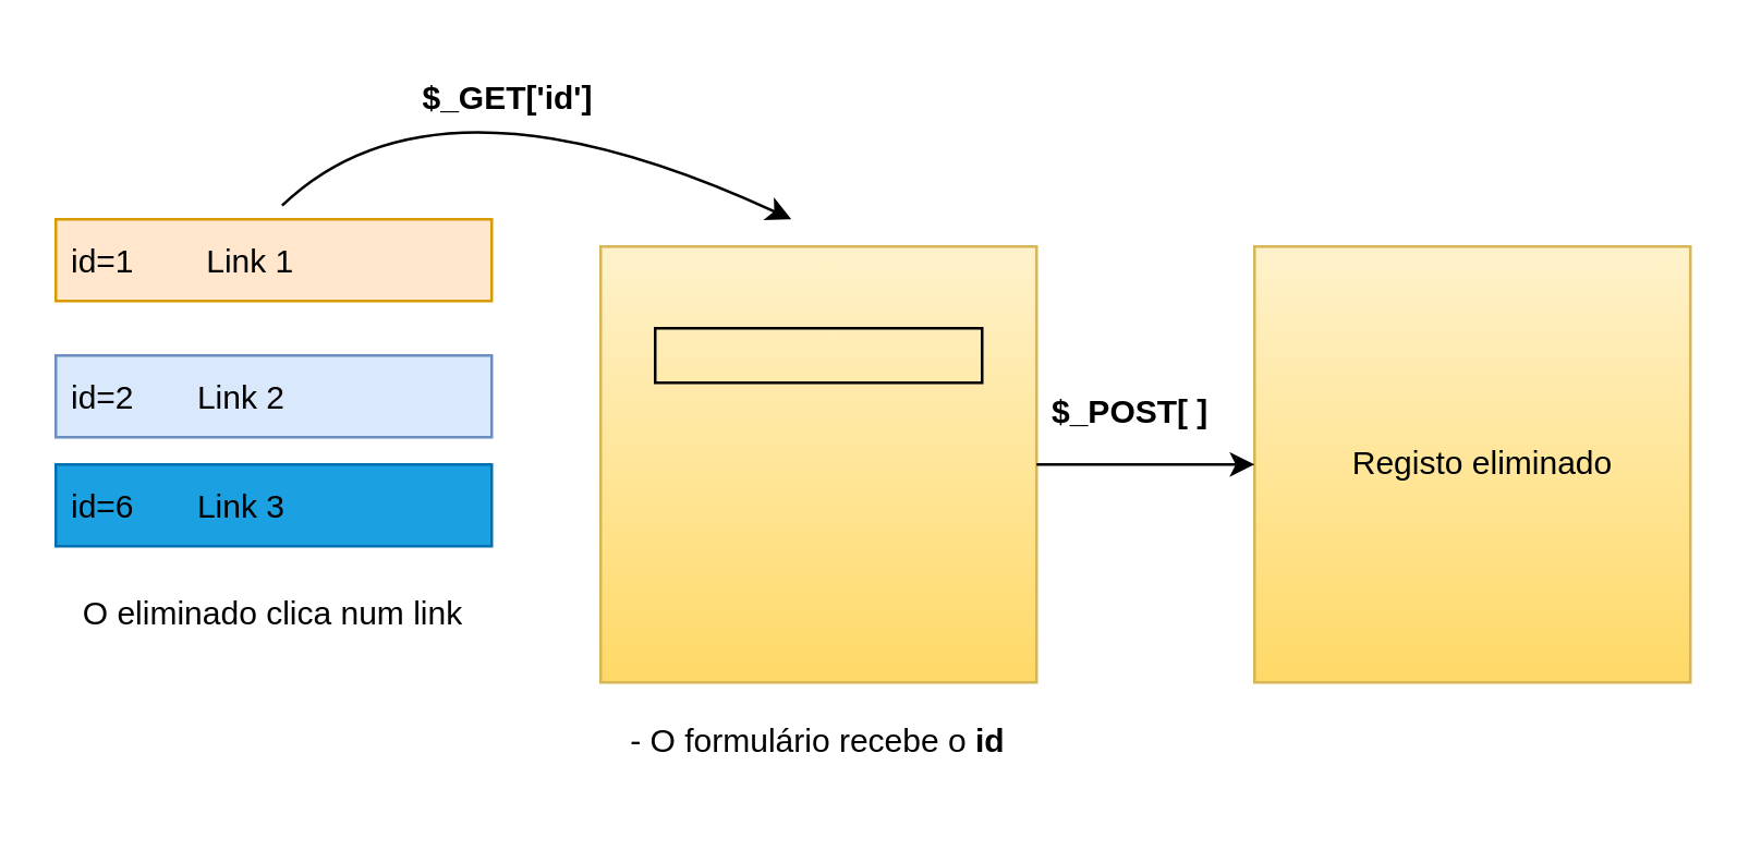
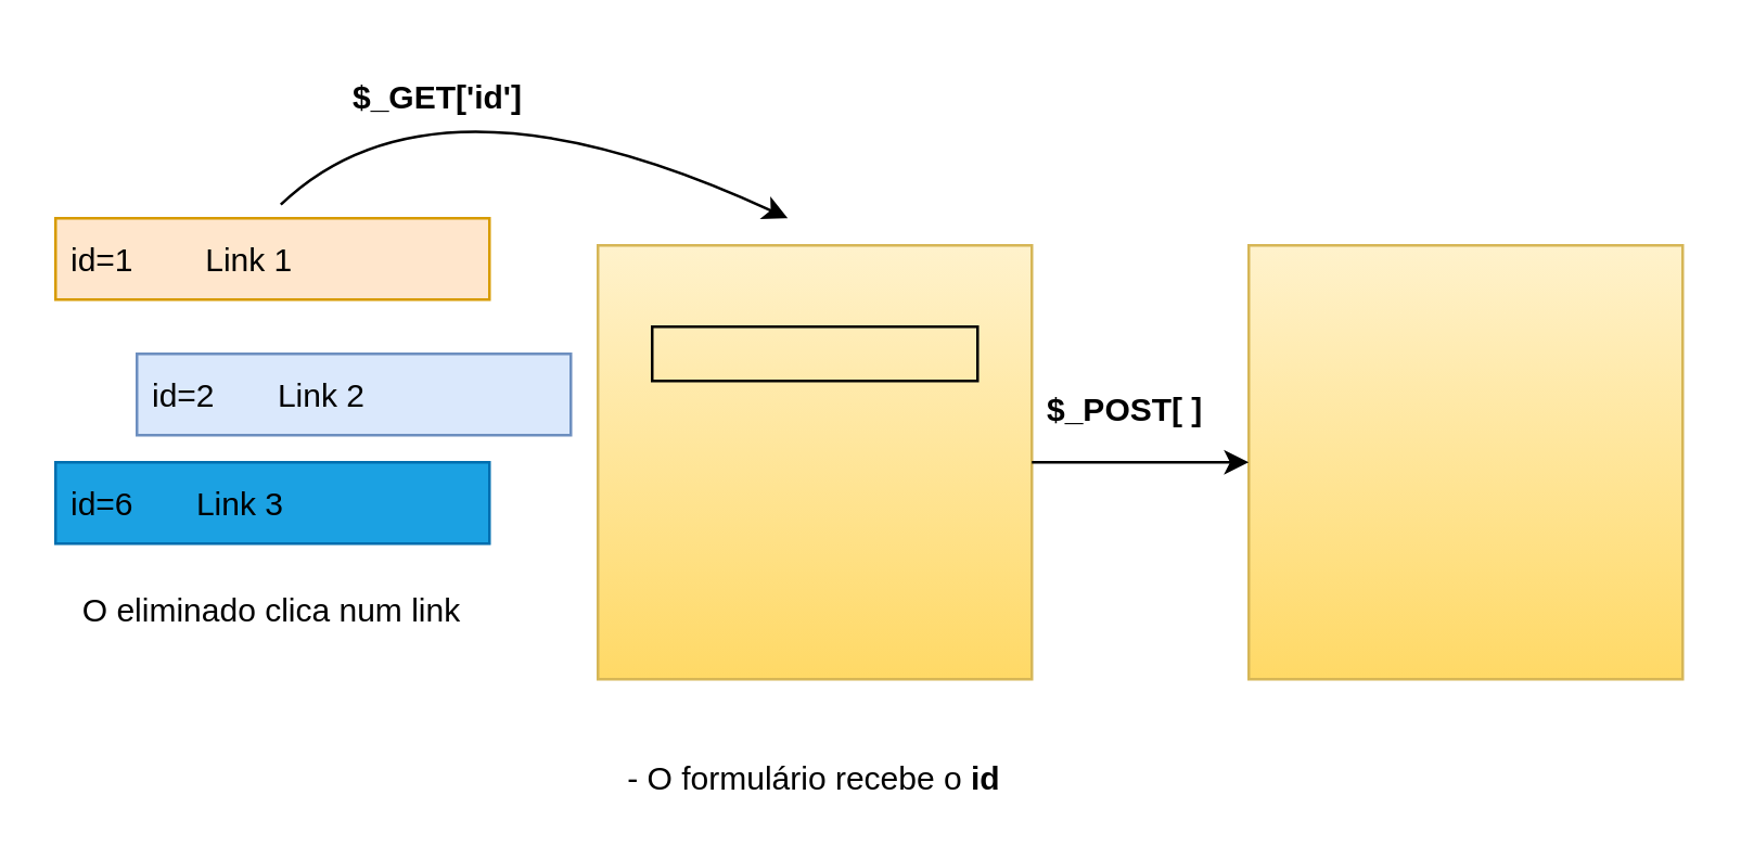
  <mxCell id="0" />
  <mxCell id="1" parent="0" />
  <mxCell id="2" value="" style="rounded=0;whiteSpace=wrap;html=1;fillColor=#fff2cc;gradientColor=#ffd966;strokeColor=#d6b656;" vertex="1" parent="1"><mxGeometry x="220" y="90" width="160" height="160" as="geometry" /></mxCell>
  <mxCell id="3" value="id=1        Link 1" style="text;strokeColor=#d79b00;fillColor=#ffe6cc;align=left;verticalAlign=middle;spacingLeft=4;spacingRight=4;overflow=hidden;points=[[0,0.5],[1,0.5]];portConstraint=eastwest;rotatable=0;" vertex="1" parent="1"><mxGeometry x="20" y="80" width="160" height="30" as="geometry" /></mxCell>
- <mxCell id="4" value="id=2       Link 2" style="text;strokeColor=#6c8ebf;fillColor=#dae8fc;align=left;verticalAlign=middle;spacingLeft=4;spacingRight=4;overflow=hidden;points=[[0,0.5],[1,0.5]];portConstraint=eastwest;rotatable=0;" vertex="1" parent="1"><mxGeometry x="20" y="130" width="160" height="30" as="geometry" /></mxCell>
+ <mxCell id="4" value="id=2       Link 2" style="text;strokeColor=#6c8ebf;fillColor=#dae8fc;align=left;verticalAlign=middle;spacingLeft=4;spacingRight=4;overflow=hidden;points=[[0,0.5],[1,0.5]];portConstraint=eastwest;rotatable=0;" vertex="1" parent="1"><mxGeometry x="50" y="130" width="160" height="30" as="geometry" /></mxCell>
  <mxCell id="5" value="id=6       Link 3" style="text;strokeColor=#006EAF;fillColor=#1ba1e2;align=left;verticalAlign=middle;spacingLeft=4;spacingRight=4;overflow=hidden;points=[[0,0.5],[1,0.5]];portConstraint=eastwest;rotatable=0;fontColor=#000000;" vertex="1" parent="1"><mxGeometry x="20" y="170" width="160" height="30" as="geometry" /></mxCell>
  <mxCell id="6" value="" style="curved=1;endArrow=classic;html=1;rounded=0;exitX=0.519;exitY=-0.167;exitDx=0;exitDy=0;exitPerimeter=0;" edge="1" parent="1" source="3"><mxGeometry width="50" height="50" relative="1" as="geometry"><mxPoint x="130" y="20" as="sourcePoint" /><mxPoint x="290" y="80" as="targetPoint" /><Array as="points"><mxPoint x="160" y="20" /></Array></mxGeometry></mxCell>
- <mxCell id="7" value="$_GET['id']" style="text;strokeColor=none;fillColor=none;align=left;verticalAlign=middle;spacingLeft=4;spacingRight=4;overflow=hidden;points=[[0,0.5],[1,0.5]];portConstraint=eastwest;rotatable=0;fontStyle=1" vertex="1" parent="1"><mxGeometry x="149" y="20" width="80" height="30" as="geometry" /></mxCell>
- <mxCell id="8" value="&lt;div style=&quot;text-align: left&quot;&gt;&lt;span&gt;- O formulário recebe o &lt;/span&gt;&lt;b&gt;id&lt;/b&gt;&lt;/div&gt;" style="text;html=1;strokeColor=none;fillColor=none;align=center;verticalAlign=middle;whiteSpace=wrap;rounded=0;" vertex="1" parent="1"><mxGeometry x="220" y="253" width="160" height="37" as="geometry" /></mxCell>
+ <mxCell id="7" value="$_GET['id']" style="text;strokeColor=none;fillColor=none;align=left;verticalAlign=middle;spacingLeft=4;spacingRight=4;overflow=hidden;points=[[0,0.5],[1,0.5]];portConstraint=eastwest;rotatable=0;fontStyle=1" vertex="1" parent="1"><mxGeometry x="124" y="20" width="80" height="30" as="geometry" /></mxCell>
+ <mxCell id="8" value="&lt;div style=&quot;text-align: left&quot;&gt;&lt;span&gt;- O formulário recebe o &lt;/span&gt;&lt;b&gt;id&lt;/b&gt;&lt;/div&gt;" style="text;html=1;strokeColor=none;fillColor=none;align=center;verticalAlign=middle;whiteSpace=wrap;rounded=0;" vertex="1" parent="1"><mxGeometry x="220" y="268" width="160" height="37" as="geometry" /></mxCell>
  <mxCell id="9" value="" style="rounded=0;whiteSpace=wrap;html=1;fillColor=#fff2cc;gradientColor=#ffd966;strokeColor=#d6b656;" vertex="1" parent="1"><mxGeometry x="460" y="90" width="160" height="160" as="geometry" /></mxCell>
  <mxCell id="10" value="" style="endArrow=classic;html=1;rounded=0;exitX=1;exitY=0.5;exitDx=0;exitDy=0;entryX=0;entryY=0.5;entryDx=0;entryDy=0;" edge="1" parent="1" source="2" target="9"><mxGeometry width="50" height="50" relative="1" as="geometry"><mxPoint x="450" y="330" as="sourcePoint" /><mxPoint x="500" y="280" as="targetPoint" /></mxGeometry></mxCell>
  <mxCell id="11" value="$_POST[ ]" style="text;strokeColor=none;fillColor=none;align=left;verticalAlign=middle;spacingLeft=4;spacingRight=4;overflow=hidden;points=[[0,0.5],[1,0.5]];portConstraint=eastwest;rotatable=0;fontStyle=1" vertex="1" parent="1"><mxGeometry x="380" y="135" width="80" height="30" as="geometry" /></mxCell>
- <mxCell id="12" value="Registo eliminado" style="text;html=1;strokeColor=none;fillColor=none;align=center;verticalAlign=middle;whiteSpace=wrap;rounded=0;" vertex="1" parent="1"><mxGeometry x="479" y="155" width="130" height="30" as="geometry" /></mxCell>
  <mxCell id="13" value="O eliminado clica num link" style="text;html=1;align=center;verticalAlign=middle;whiteSpace=wrap;rounded=0;fillColor=none;" vertex="1" parent="1"><mxGeometry x="20" y="210" width="160" height="30" as="geometry" /></mxCell>
  <mxCell id="14" value="" style="rounded=0;whiteSpace=wrap;html=1;fontColor=#000000;strokeColor=default;fillColor=none;" vertex="1" parent="1"><mxGeometry x="240" y="120" width="120" height="20" as="geometry" /></mxCell>
